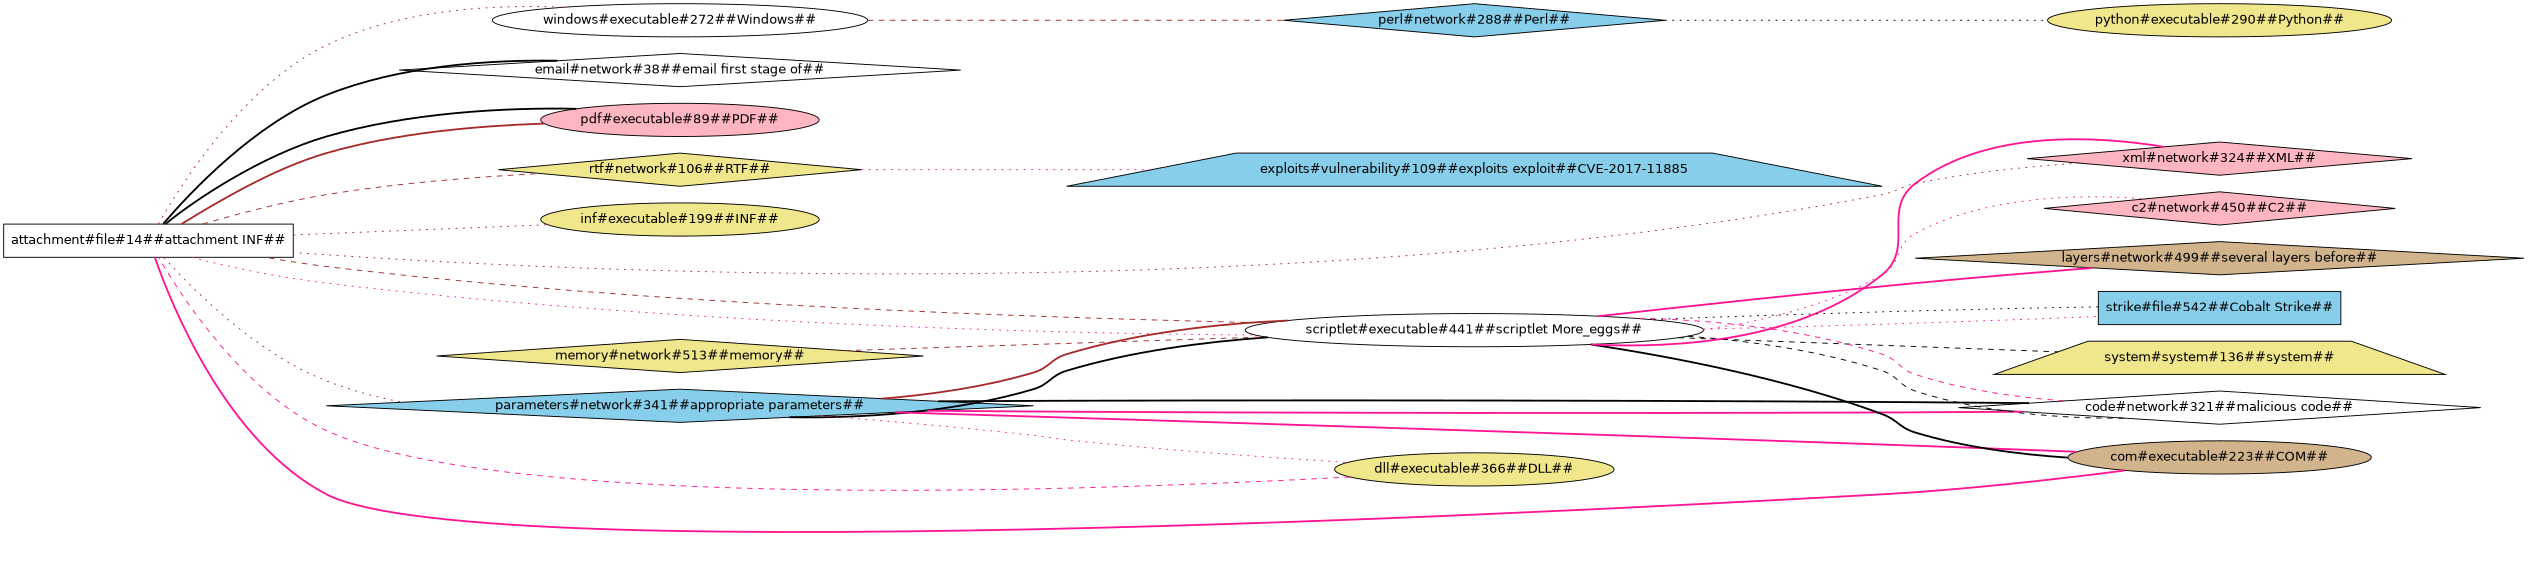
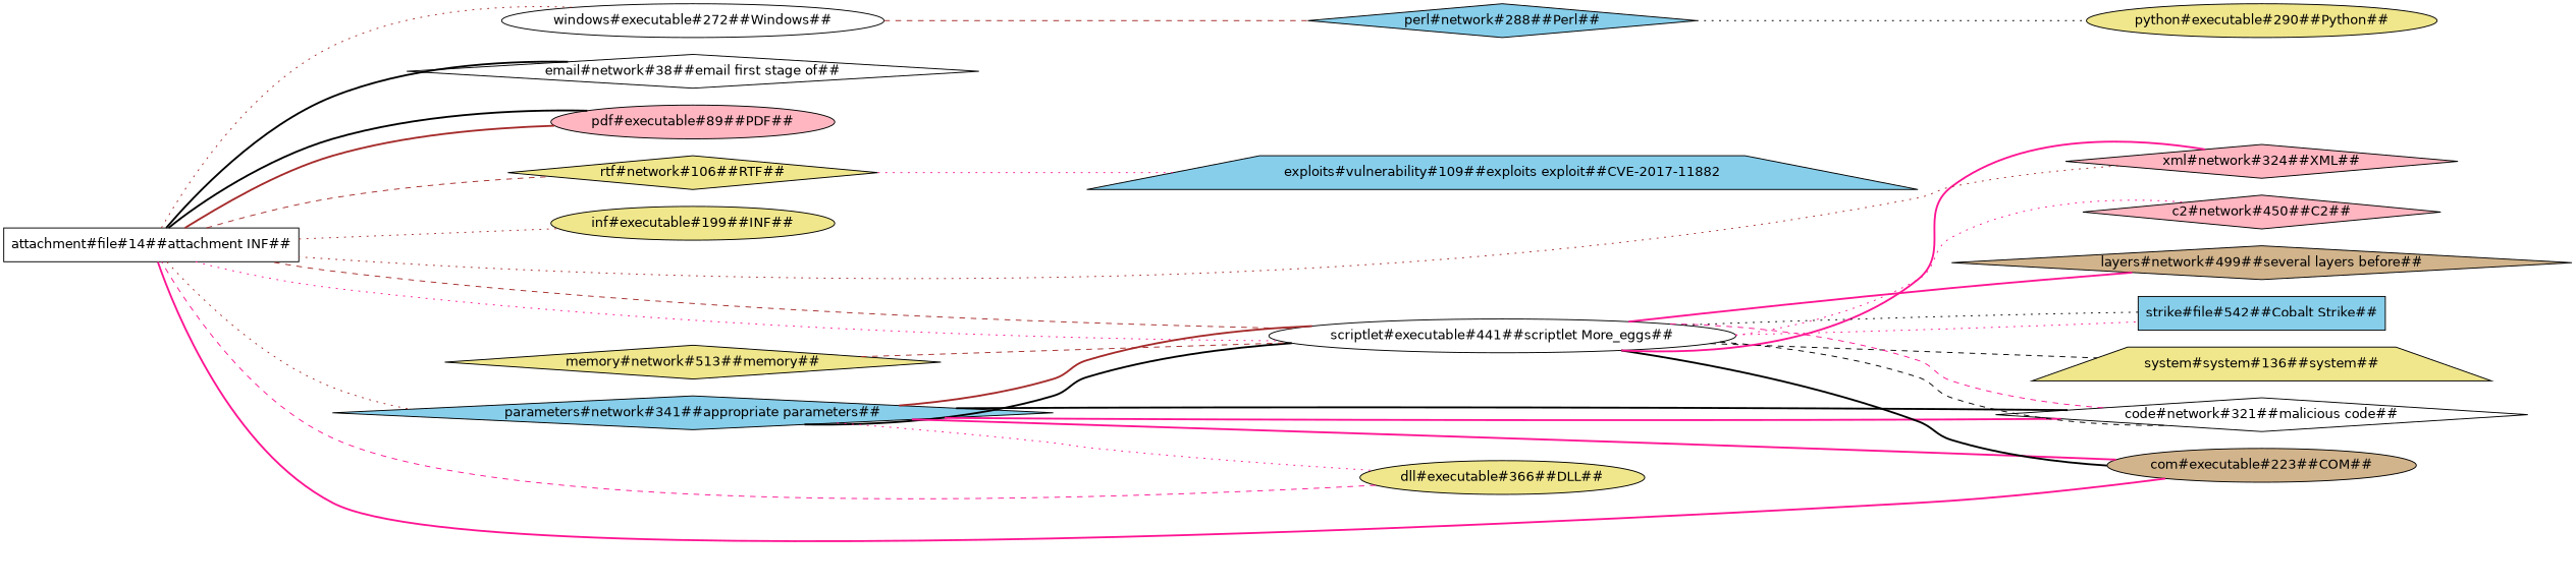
  graph {
    fontname="DejaVu Sans"
    rankdir=LR
    node [fillcolor=khaki fontname="DejaVu Sans" shape=diamond style=filled]
    edge [color=deeppink fontname="DejaVu Sans" style=bold]
    n1 [fillcolor=white label="attachment#file#14##attachment INF##" shape=rectangle]
    n2 [fillcolor=white label="email#network#38##email first stage of##"]
    n3 [fillcolor=lightpink label="pdf#executable#89##PDF##" shape=oval]
    n4 [label="rtf#network#106##RTF##"]
    n5 [label="inf#executable#199##INF##" shape=oval]
    n6 [fillcolor=white label="windows#executable#272##Windows##" shape=oval]
    n7 [fillcolor=skyblue label="parameters#network#341##appropriate parameters##"]
    n8 [fillcolor=white label="scriptlet#executable#441##scriptlet More_eggs##" shape=oval]
-   n9 [fillcolor=skyblue label="exploits#vulnerability#109##exploits exploit##CVE-2017-11885" shape=trapezium]
+   n9 [fillcolor=skyblue label="exploits#vulnerability#109##exploits exploit##CVE-2017-11882" shape=trapezium]
    n10 [fillcolor=skyblue label="perl#network#288##Perl##"]
    n11 [fillcolor=tan label="com#executable#223##COM##" shape=oval]
    n12 [fillcolor=white label="code#network#321##malicious code##"]
    n13 [label="dll#executable#366##DLL##" shape=oval]
    n14 [label="system#system#136##system##" shape=trapezium]
    n15 [fillcolor=lightpink label="xml#network#324##XML##"]
    n16 [fillcolor=lightpink label="c2#network#450##C2##"]
    n17 [fillcolor=tan label="layers#network#499##several layers before##"]
    n18 [fillcolor=skyblue label="strike#file#542##Cobalt Strike##" shape=rectangle]
    n19 [label="python#executable#290##Python##" shape=oval]
    n20 [label="memory#network#513##memory##"]
    n1 -- n2 [color=black]
    n1 -- n3 [color=brown]
    n1 -- n4 [color=brown style=dashed]
    n1 -- n5 [color=brown style=dotted]
    n1 -- n6 [color=brown style=dotted]
    n1 -- n7 [color=brown style=dotted]
    n1 -- n8 [style=dotted]
    n3 -- n1 [color=black]
    n4 -- n9 [style=dotted]
    n6 -- n10 [color=brown style=dashed]
    n7 -- n8 [color=black]
    n7 -- n11
    n7 -- n12
    n7 -- n13 [style=dotted]
    n8 -- n1 [color=brown style=dashed]
    n8 -- n7 [color=brown]
    n8 -- n11 [color=black]
    n8 -- n12 [color=black style=dashed]
    n8 -- n14 [color=black style=dashed]
    n8 -- n15
    n8 -- n16 [style=dotted]
    n8 -- n17
    n8 -- n18 [style=dotted]
    n10 -- n19 [color=black style=dotted]
    n11 -- n1
    n12 -- n7 [color=black]
    n12 -- n8 [style=dashed]
    n13 -- n1 [style=dashed]
    n15 -- n1 [color=brown style=dotted]
    n18 -- n8 [color=black style=dotted]
    n20 -- n8 [color=brown style=dashed]
  }
